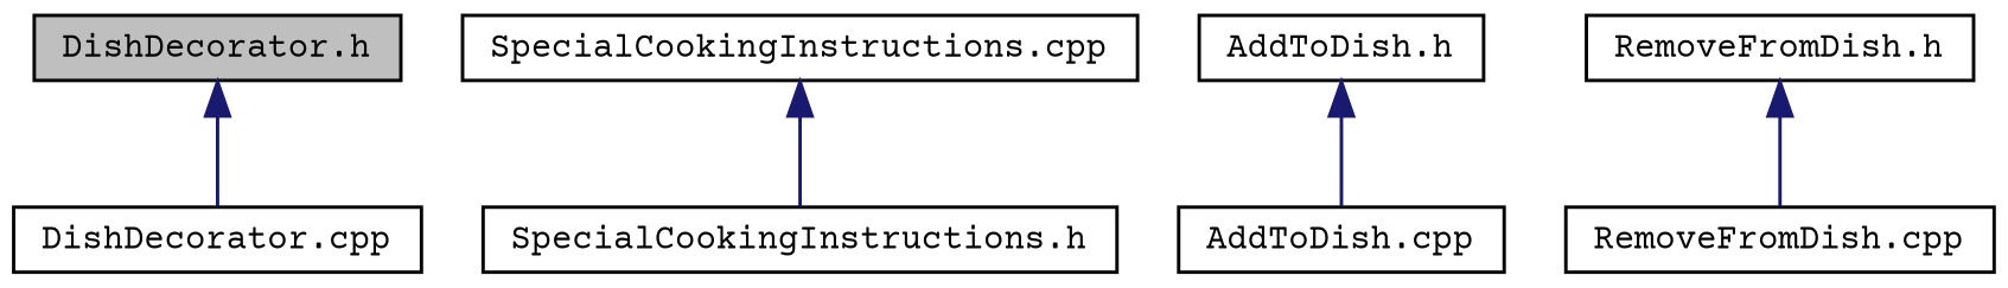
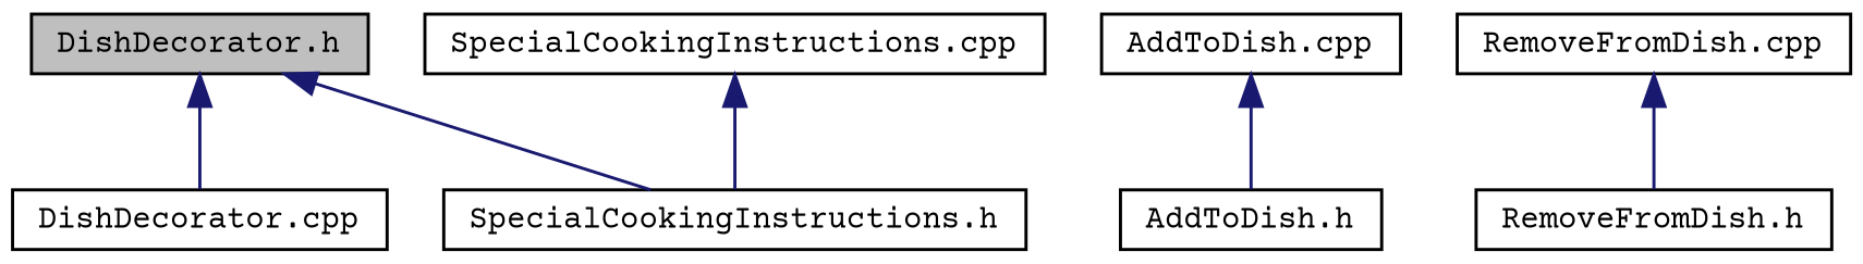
  digraph {
    fontname="Courier Prime"
    node [color=black fillcolor=white fontname="Courier Prime" fontsize=10 shape=record style=filled]
    edge [color=midnightblue dir=back fontname="Courier Prime" fontsize=10 labelfontname=Helvetica labelfontsize=10 style=solid]
    n1 [fillcolor=grey75 fontcolor=black height=0.2 label="DishDecorator.h" width=0.4]
    n2 [height=0.2 label="DishDecorator.cpp" width=0.4]
    n3 [height=0.2 label="SpecialCookingInstructions.h" width=0.4]
    n4 [height=0.2 label="AddToDish.h" width=0.4]
    n5 [height=0.2 label="AddToDish.cpp" width=0.4]
    n6 [height=0.2 label="RemoveFromDish.h" width=0.4]
    n7 [height=0.2 label="RemoveFromDish.cpp" width=0.4]
    n8 [height=0.2 label="SpecialCookingInstructions.cpp" width=0.4]
    n1 -> n2
-   n4 -> n5
-   n6 -> n7
+   n1 -> n3
+   n5 -> n4
+   n7 -> n6
    n8 -> n3
  }
